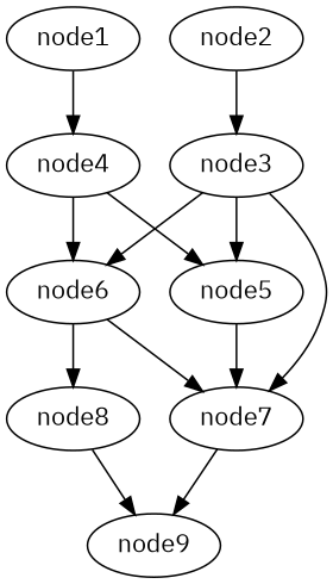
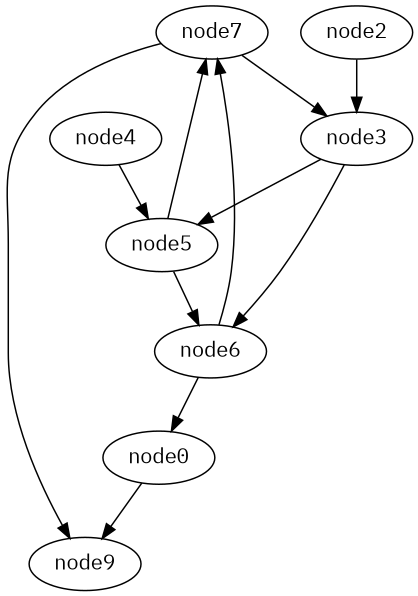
  digraph {
    fontname="IBM Plex Mono"
    node [fontname="IBM Plex Mono"]
    edge [fontname="IBM Plex Mono"]
-   node8
+   node8 [label=node0]
    node9
    node7
    node6
    node5
    node4
    node3
    node2
-   node1
    node8 -> node9
    node7 -> node9
    node6 -> node8
    node6 -> node7
    node5 -> node7
-   node4 -> node6
+   node5 -> node6
    node4 -> node5
-   node3 -> node7
+   node7 -> node3
    node3 -> node6
    node3 -> node5
    node2 -> node3
-   node1 -> node4
  }
